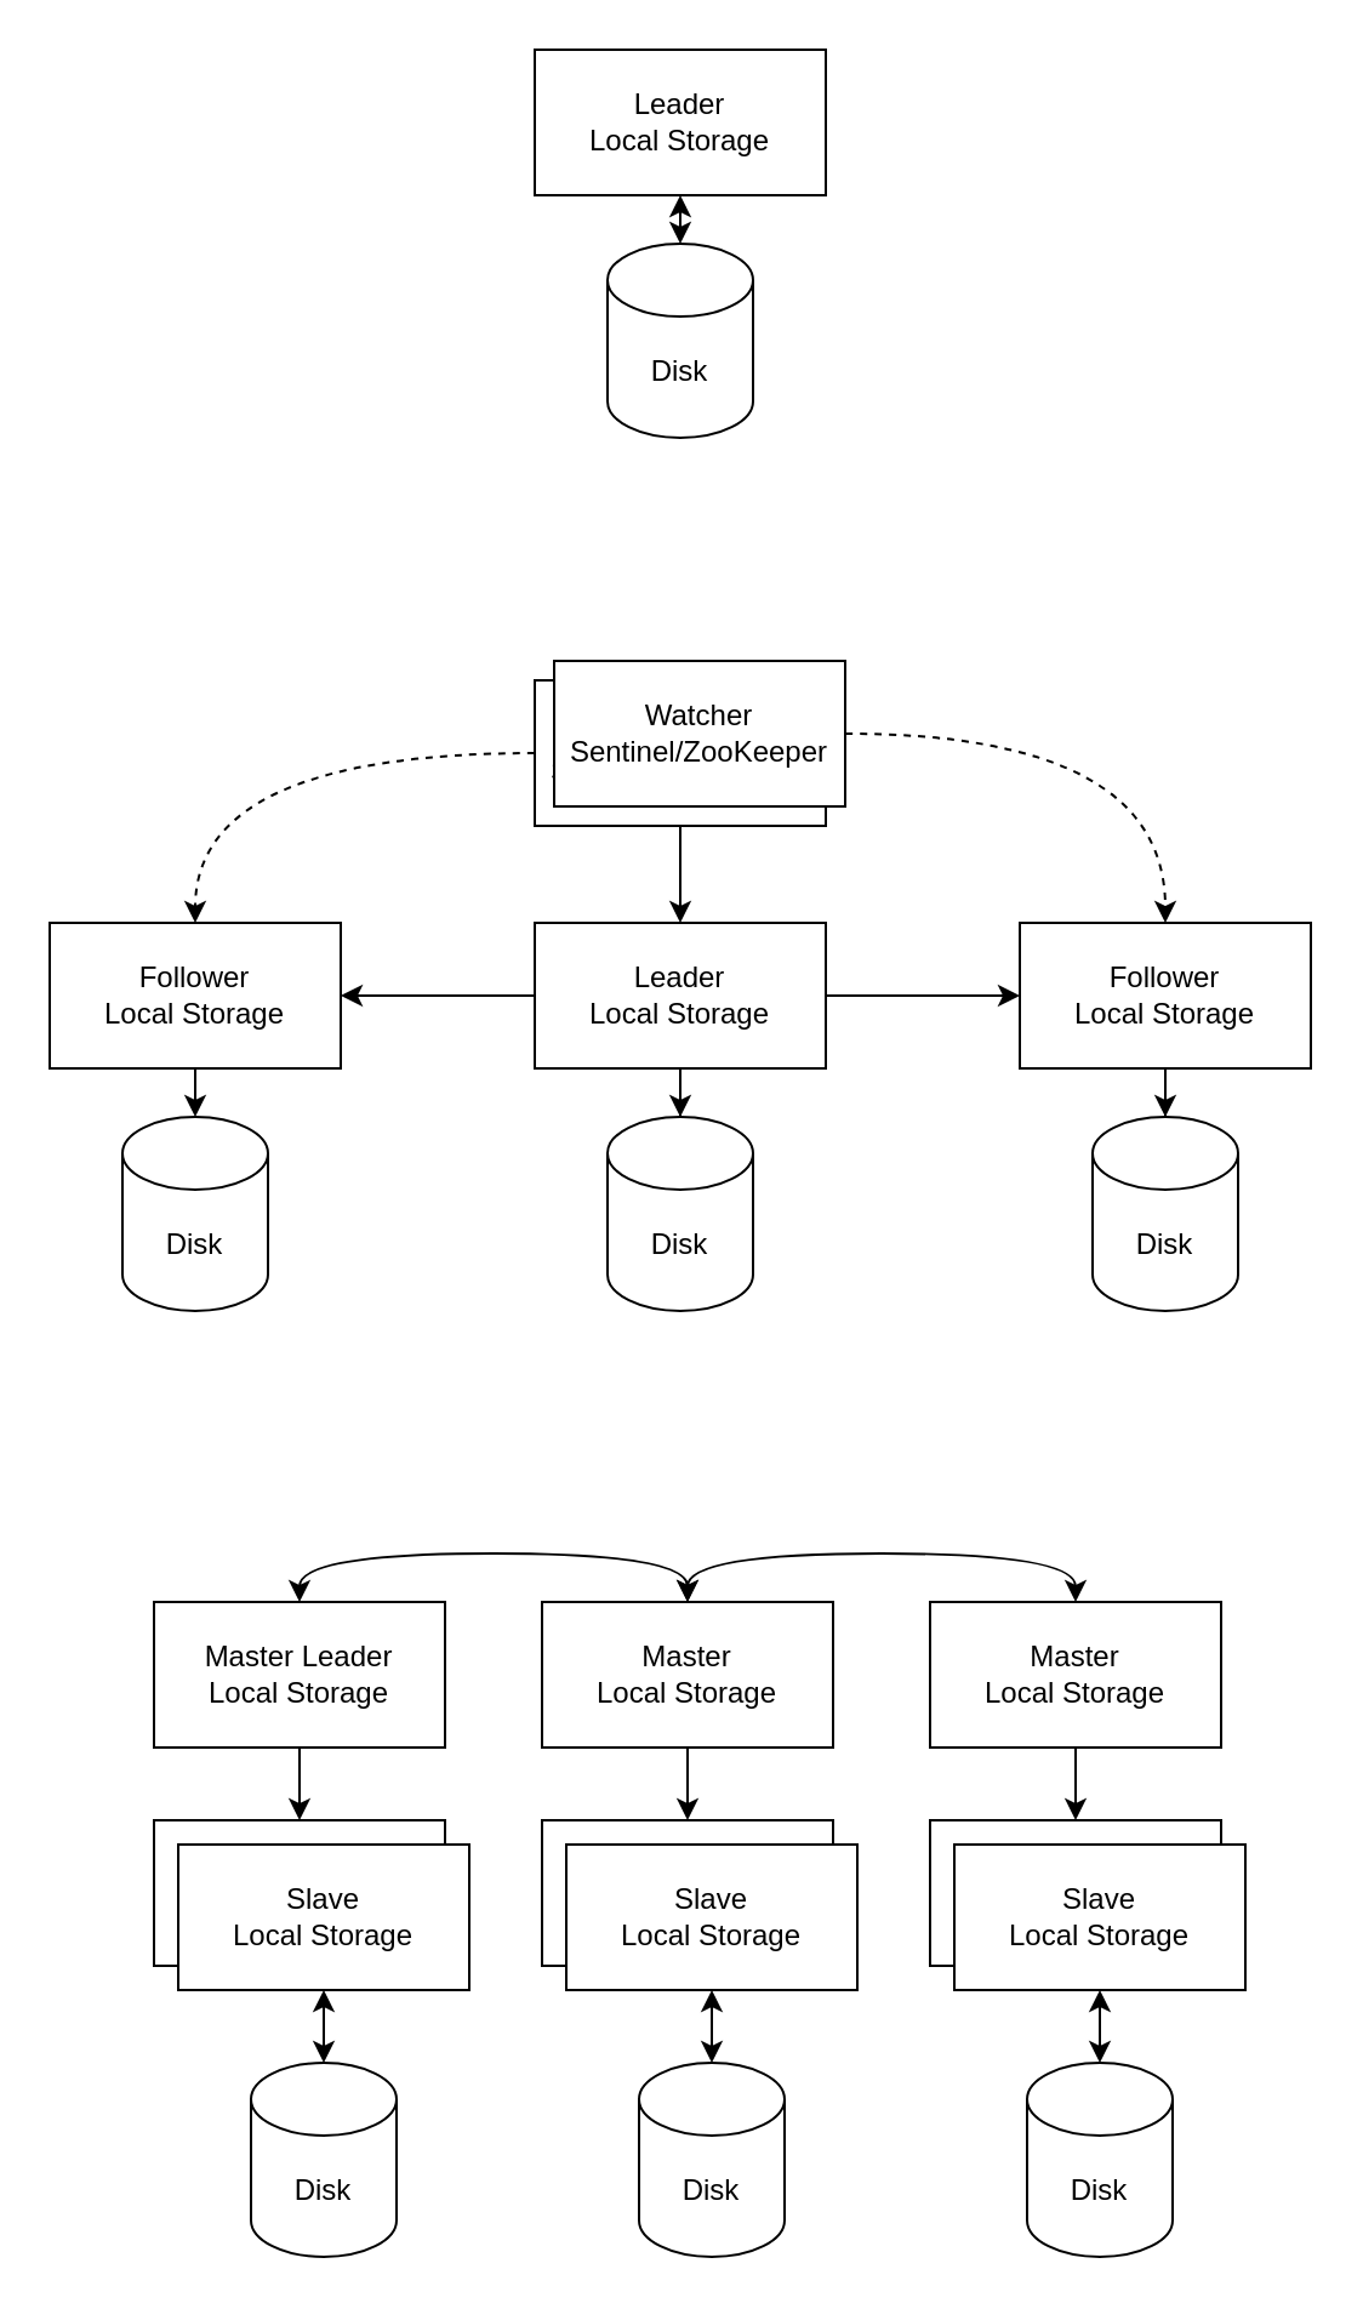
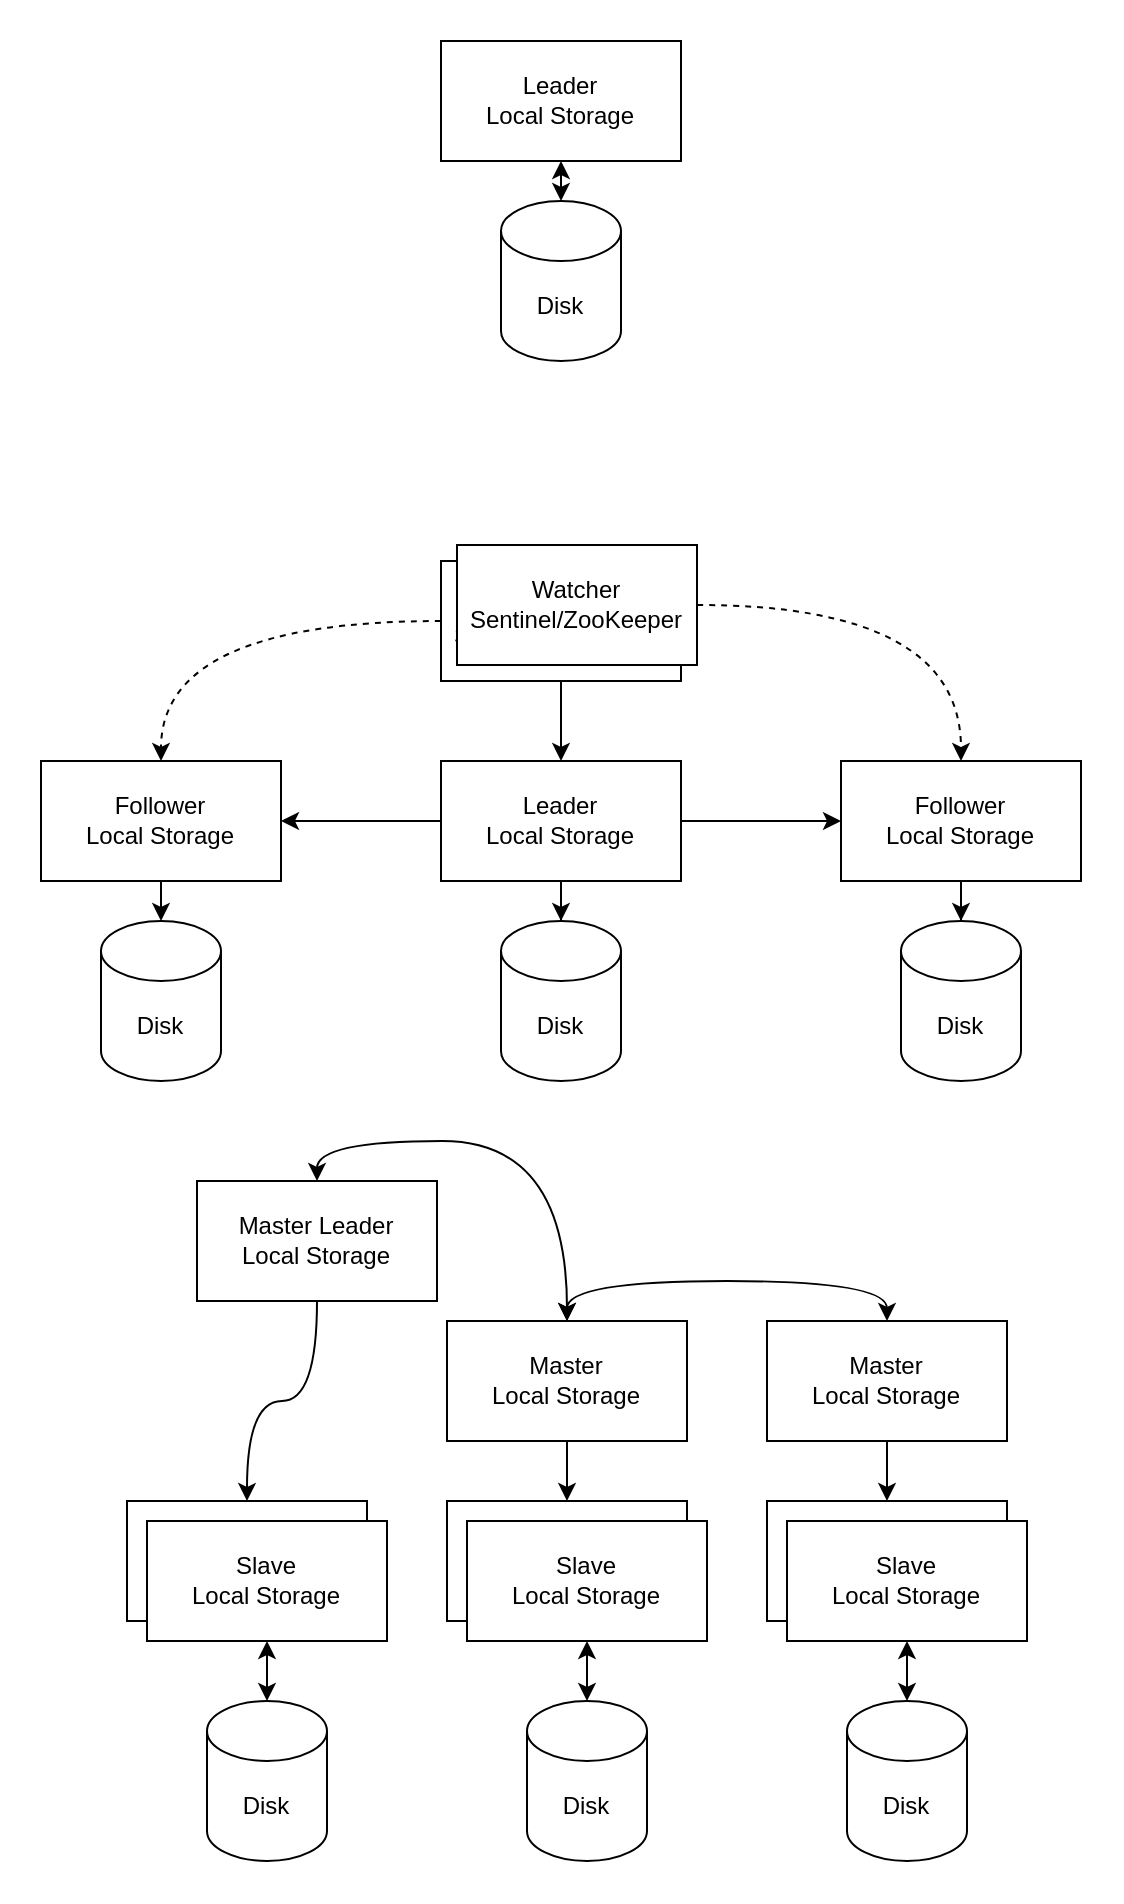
  <mxCell id="0" />
  <mxCell id="1" parent="0" />
  <mxCell id="2" style="edgeStyle=orthogonalEdgeStyle;rounded=0;orthogonalLoop=1;jettySize=auto;html=1;exitX=0.5;exitY=1;exitDx=0;exitDy=0;" edge="1" parent="1" source="5" target="6"><mxGeometry relative="1" as="geometry" /></mxCell>
  <mxCell id="3" style="edgeStyle=orthogonalEdgeStyle;rounded=0;orthogonalLoop=1;jettySize=auto;html=1;exitX=1;exitY=0.5;exitDx=0;exitDy=0;entryX=0;entryY=0.5;entryDx=0;entryDy=0;" edge="1" parent="1" source="5" target="8"><mxGeometry relative="1" as="geometry" /></mxCell>
  <mxCell id="4" style="edgeStyle=orthogonalEdgeStyle;rounded=0;orthogonalLoop=1;jettySize=auto;html=1;exitX=0;exitY=0.5;exitDx=0;exitDy=0;" edge="1" parent="1" source="5" target="18"><mxGeometry relative="1" as="geometry" /></mxCell>
  <mxCell id="5" value="Leader&lt;br&gt;Local Storage" style="rounded=0;whiteSpace=wrap;html=1;" vertex="1" parent="1"><mxGeometry x="220" y="380" width="120" height="60" as="geometry" /></mxCell>
  <mxCell id="6" value="Disk" style="shape=cylinder3;whiteSpace=wrap;html=1;boundedLbl=1;backgroundOutline=1;size=15;" vertex="1" parent="1"><mxGeometry x="250" y="460" width="60" height="80" as="geometry" /></mxCell>
  <mxCell id="7" style="edgeStyle=orthogonalEdgeStyle;rounded=0;orthogonalLoop=1;jettySize=auto;html=1;exitX=0.5;exitY=1;exitDx=0;exitDy=0;" edge="1" parent="1" source="8" target="15"><mxGeometry relative="1" as="geometry" /></mxCell>
  <mxCell id="8" value="Follower&lt;br&gt;Local Storage" style="rounded=0;whiteSpace=wrap;html=1;" vertex="1" parent="1"><mxGeometry x="420" y="380" width="120" height="60" as="geometry" /></mxCell>
  <mxCell id="9" style="edgeStyle=orthogonalEdgeStyle;rounded=0;orthogonalLoop=1;jettySize=auto;html=1;exitX=0.5;exitY=1;exitDx=0;exitDy=0;" edge="1" parent="1" source="11" target="5"><mxGeometry relative="1" as="geometry" /></mxCell>
  <mxCell id="10" style="edgeStyle=orthogonalEdgeStyle;rounded=0;orthogonalLoop=1;jettySize=auto;html=1;exitX=0;exitY=0.5;exitDx=0;exitDy=0;entryX=0.5;entryY=0;entryDx=0;entryDy=0;curved=1;dashed=1;" edge="1" parent="1" source="11" target="18"><mxGeometry relative="1" as="geometry" /></mxCell>
  <mxCell id="11" value="Watcher&lt;br&gt;Sentinel/ZooKeeper" style="rounded=0;whiteSpace=wrap;html=1;" vertex="1" parent="1"><mxGeometry x="220" y="280" width="120" height="60" as="geometry" /></mxCell>
  <mxCell id="12" style="edgeStyle=orthogonalEdgeStyle;curved=1;rounded=0;orthogonalLoop=1;jettySize=auto;html=1;exitX=0.5;exitY=1;exitDx=0;exitDy=0;entryX=0.5;entryY=0;entryDx=0;entryDy=0;entryPerimeter=0;startArrow=classic;startFill=1;" edge="1" parent="1" source="13" target="14"><mxGeometry relative="1" as="geometry" /></mxCell>
  <mxCell id="13" value="Leader&lt;br&gt;Local Storage" style="rounded=0;whiteSpace=wrap;html=1;" vertex="1" parent="1"><mxGeometry x="220" y="20" width="120" height="60" as="geometry" /></mxCell>
  <mxCell id="14" value="Disk" style="shape=cylinder3;whiteSpace=wrap;html=1;boundedLbl=1;backgroundOutline=1;size=15;" vertex="1" parent="1"><mxGeometry x="250" width="60" height="80" as="geometry" y="100" /></mxCell>
  <mxCell id="15" value="Disk" style="shape=cylinder3;whiteSpace=wrap;html=1;boundedLbl=1;backgroundOutline=1;size=15;" vertex="1" parent="1"><mxGeometry x="450" y="460" width="60" height="80" as="geometry" /></mxCell>
  <mxCell id="16" value="Watcher&lt;br&gt;Sentinel/ZooKeeper" style="rounded=0;whiteSpace=wrap;html=1;" vertex="1" parent="1"><mxGeometry x="228" y="272" width="120" height="60" as="geometry" /></mxCell>
  <mxCell id="17" style="edgeStyle=orthogonalEdgeStyle;rounded=0;orthogonalLoop=1;jettySize=auto;html=1;exitX=0.5;exitY=1;exitDx=0;exitDy=0;entryX=0.5;entryY=0;entryDx=0;entryDy=0;entryPerimeter=0;" edge="1" parent="1" source="18" target="19"><mxGeometry relative="1" as="geometry" /></mxCell>
  <mxCell id="18" value="Follower&lt;br&gt;Local Storage" style="rounded=0;whiteSpace=wrap;html=1;" vertex="1" parent="1"><mxGeometry x="20" y="380" width="120" height="60" as="geometry" /></mxCell>
  <mxCell id="19" value="Disk" style="shape=cylinder3;whiteSpace=wrap;html=1;boundedLbl=1;backgroundOutline=1;size=15;" vertex="1" parent="1"><mxGeometry x="50" y="460" width="60" height="80" as="geometry" /></mxCell>
  <mxCell id="20" style="edgeStyle=orthogonalEdgeStyle;rounded=0;orthogonalLoop=1;jettySize=auto;html=1;exitX=1;exitY=0.5;exitDx=0;exitDy=0;curved=1;dashed=1;" edge="1" parent="1" source="16" target="8"><mxGeometry relative="1" as="geometry"><mxPoint x="230" y="320" as="sourcePoint" /><mxPoint x="90" y="390" as="targetPoint" /></mxGeometry></mxCell>
  <mxCell id="21" style="edgeStyle=orthogonalEdgeStyle;curved=1;rounded=0;orthogonalLoop=1;jettySize=auto;html=1;exitX=0.5;exitY=1;exitDx=0;exitDy=0;entryX=0.5;entryY=0;entryDx=0;entryDy=0;" edge="1" parent="1" source="23" target="26"><mxGeometry relative="1" as="geometry" /></mxCell>
  <mxCell id="22" style="edgeStyle=orthogonalEdgeStyle;curved=1;rounded=0;orthogonalLoop=1;jettySize=auto;html=1;exitX=0.5;exitY=0;exitDx=0;exitDy=0;entryX=0.5;entryY=0;entryDx=0;entryDy=0;startArrow=classic;startFill=1;" edge="1" parent="1" source="23" target="25"><mxGeometry relative="1" as="geometry" /></mxCell>
- <mxCell id="23" value="Master Leader&lt;br&gt;Local Storage" style="rounded=0;whiteSpace=wrap;html=1;" vertex="1" parent="1"><mxGeometry x="63" y="660" width="120" height="60" as="geometry" /></mxCell>
+ <mxCell id="23" value="Master Leader&lt;br&gt;Local Storage" style="rounded=0;whiteSpace=wrap;html=1;" vertex="1" parent="1"><mxGeometry x="98" y="590" width="120" height="60" as="geometry" /></mxCell>
  <mxCell id="24" style="edgeStyle=orthogonalEdgeStyle;curved=1;rounded=0;orthogonalLoop=1;jettySize=auto;html=1;exitX=0.5;exitY=1;exitDx=0;exitDy=0;entryX=0.5;entryY=0;entryDx=0;entryDy=0;" edge="1" parent="1" source="25" target="32"><mxGeometry relative="1" as="geometry" /></mxCell>
  <mxCell id="25" value="Master&lt;br&gt;Local Storage" style="rounded=0;whiteSpace=wrap;html=1;" vertex="1" parent="1"><mxGeometry x="223" y="660" width="120" height="60" as="geometry" /></mxCell>
  <mxCell id="26" value="Slave&lt;br&gt;Local Storage" style="rounded=0;whiteSpace=wrap;html=1;" vertex="1" parent="1"><mxGeometry x="63" y="750" width="120" height="60" as="geometry" /></mxCell>
  <mxCell id="27" style="edgeStyle=orthogonalEdgeStyle;curved=1;rounded=0;orthogonalLoop=1;jettySize=auto;html=1;exitX=0.5;exitY=1;exitDx=0;exitDy=0;entryX=0.5;entryY=0;entryDx=0;entryDy=0;entryPerimeter=0;startArrow=classic;startFill=1;" edge="1" parent="1" source="28" target="40"><mxGeometry relative="1" as="geometry" /></mxCell>
  <mxCell id="28" value="Slave&lt;br&gt;Local Storage" style="rounded=0;whiteSpace=wrap;html=1;" vertex="1" parent="1"><mxGeometry x="73" y="760" width="120" height="60" as="geometry" /></mxCell>
  <mxCell id="29" style="edgeStyle=orthogonalEdgeStyle;curved=1;rounded=0;orthogonalLoop=1;jettySize=auto;html=1;exitX=0.5;exitY=1;exitDx=0;exitDy=0;entryX=0.5;entryY=0;entryDx=0;entryDy=0;" edge="1" parent="1" source="31" target="35"><mxGeometry relative="1" as="geometry" /></mxCell>
  <mxCell id="30" style="edgeStyle=orthogonalEdgeStyle;curved=1;rounded=0;orthogonalLoop=1;jettySize=auto;html=1;exitX=0.5;exitY=0;exitDx=0;exitDy=0;entryX=0.5;entryY=0;entryDx=0;entryDy=0;startArrow=classic;startFill=1;" edge="1" parent="1" source="31" target="25"><mxGeometry relative="1" as="geometry" /></mxCell>
  <mxCell id="31" value="Master&lt;br&gt;Local Storage" style="rounded=0;whiteSpace=wrap;html=1;" vertex="1" parent="1"><mxGeometry x="383" y="660" width="120" height="60" as="geometry" /></mxCell>
  <mxCell id="32" value="Slave&lt;br&gt;Local Storage" style="rounded=0;whiteSpace=wrap;html=1;" vertex="1" parent="1"><mxGeometry x="223" y="750" width="120" height="60" as="geometry" /></mxCell>
  <mxCell id="33" style="edgeStyle=orthogonalEdgeStyle;curved=1;rounded=0;orthogonalLoop=1;jettySize=auto;html=1;exitX=0.5;exitY=1;exitDx=0;exitDy=0;entryX=0.5;entryY=0;entryDx=0;entryDy=0;entryPerimeter=0;startArrow=classic;startFill=1;" edge="1" parent="1" source="34" target="39"><mxGeometry relative="1" as="geometry" /></mxCell>
  <mxCell id="34" value="Slave&lt;br&gt;Local Storage" style="rounded=0;whiteSpace=wrap;html=1;" vertex="1" parent="1"><mxGeometry x="233" y="760" width="120" height="60" as="geometry" /></mxCell>
  <mxCell id="35" value="Slave&lt;br&gt;Local Storage" style="rounded=0;whiteSpace=wrap;html=1;" vertex="1" parent="1"><mxGeometry x="383" y="750" width="120" height="60" as="geometry" /></mxCell>
  <mxCell id="36" style="edgeStyle=orthogonalEdgeStyle;curved=1;rounded=0;orthogonalLoop=1;jettySize=auto;html=1;exitX=0.5;exitY=1;exitDx=0;exitDy=0;startArrow=classic;startFill=1;" edge="1" parent="1" source="37" target="38"><mxGeometry relative="1" as="geometry" /></mxCell>
  <mxCell id="37" value="Slave&lt;br&gt;Local Storage" style="rounded=0;whiteSpace=wrap;html=1;" vertex="1" parent="1"><mxGeometry x="393" y="760" width="120" height="60" as="geometry" /></mxCell>
  <mxCell id="38" value="Disk" style="shape=cylinder3;whiteSpace=wrap;html=1;boundedLbl=1;backgroundOutline=1;size=15;" vertex="1" parent="1"><mxGeometry x="423" y="850" width="60" height="80" as="geometry" /></mxCell>
  <mxCell id="39" value="Disk" style="shape=cylinder3;whiteSpace=wrap;html=1;boundedLbl=1;backgroundOutline=1;size=15;" vertex="1" parent="1"><mxGeometry x="263" y="850" width="60" height="80" as="geometry" /></mxCell>
  <mxCell id="40" value="Disk" style="shape=cylinder3;whiteSpace=wrap;html=1;boundedLbl=1;backgroundOutline=1;size=15;" vertex="1" parent="1"><mxGeometry x="103" y="850" width="60" height="80" as="geometry" /></mxCell>
